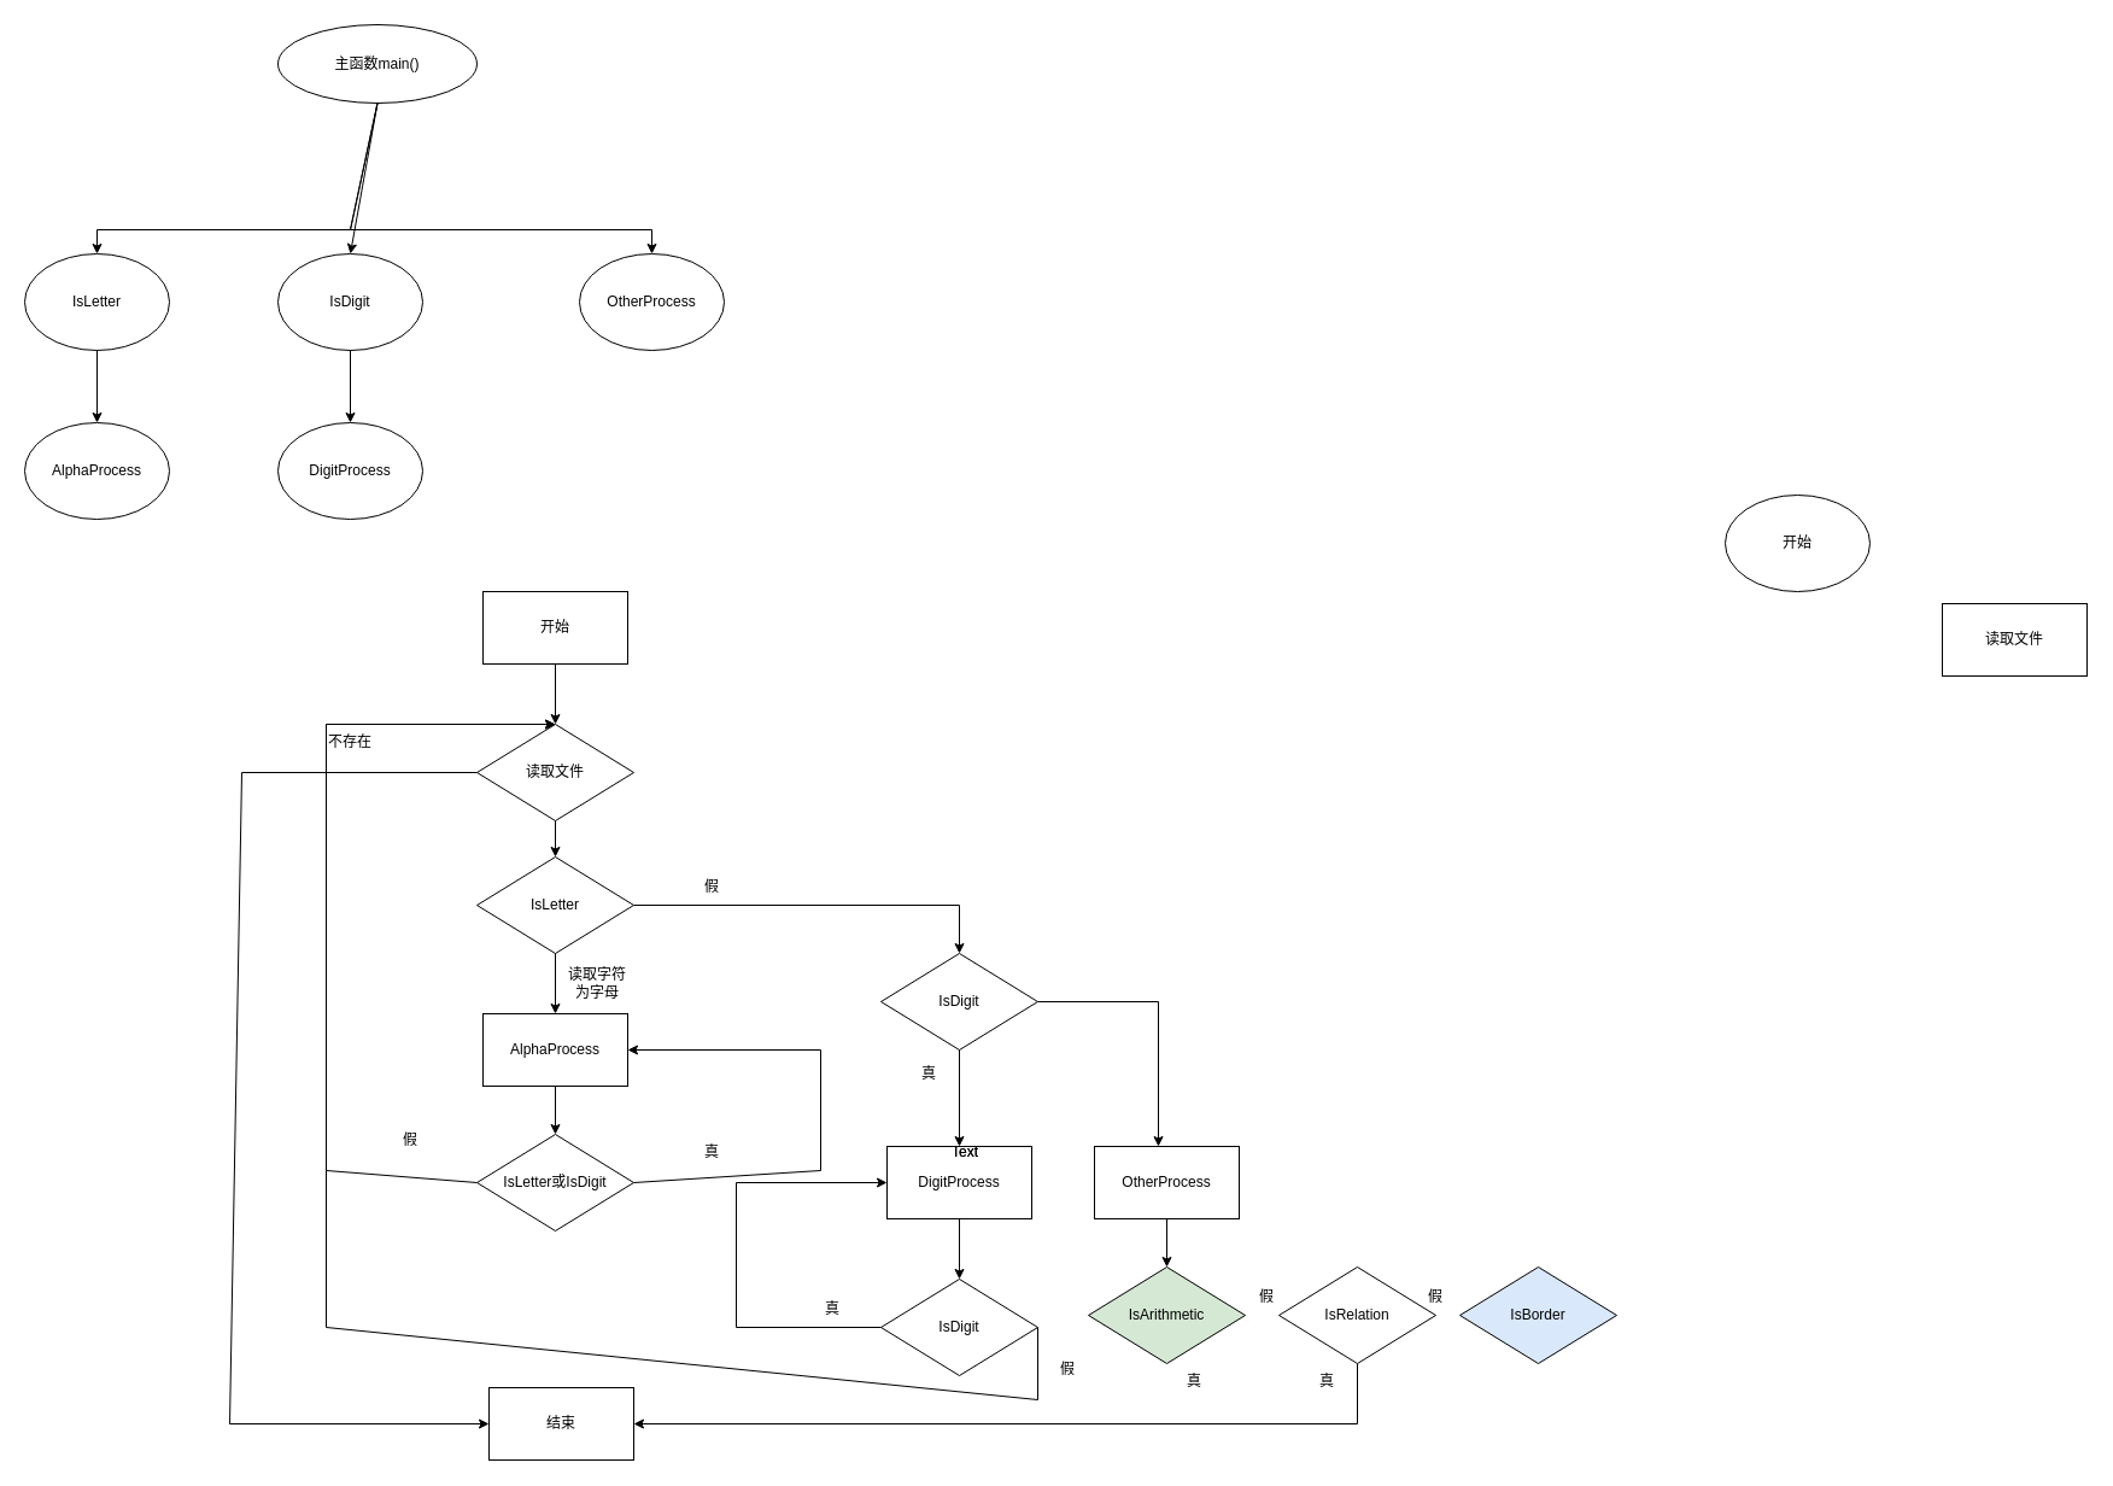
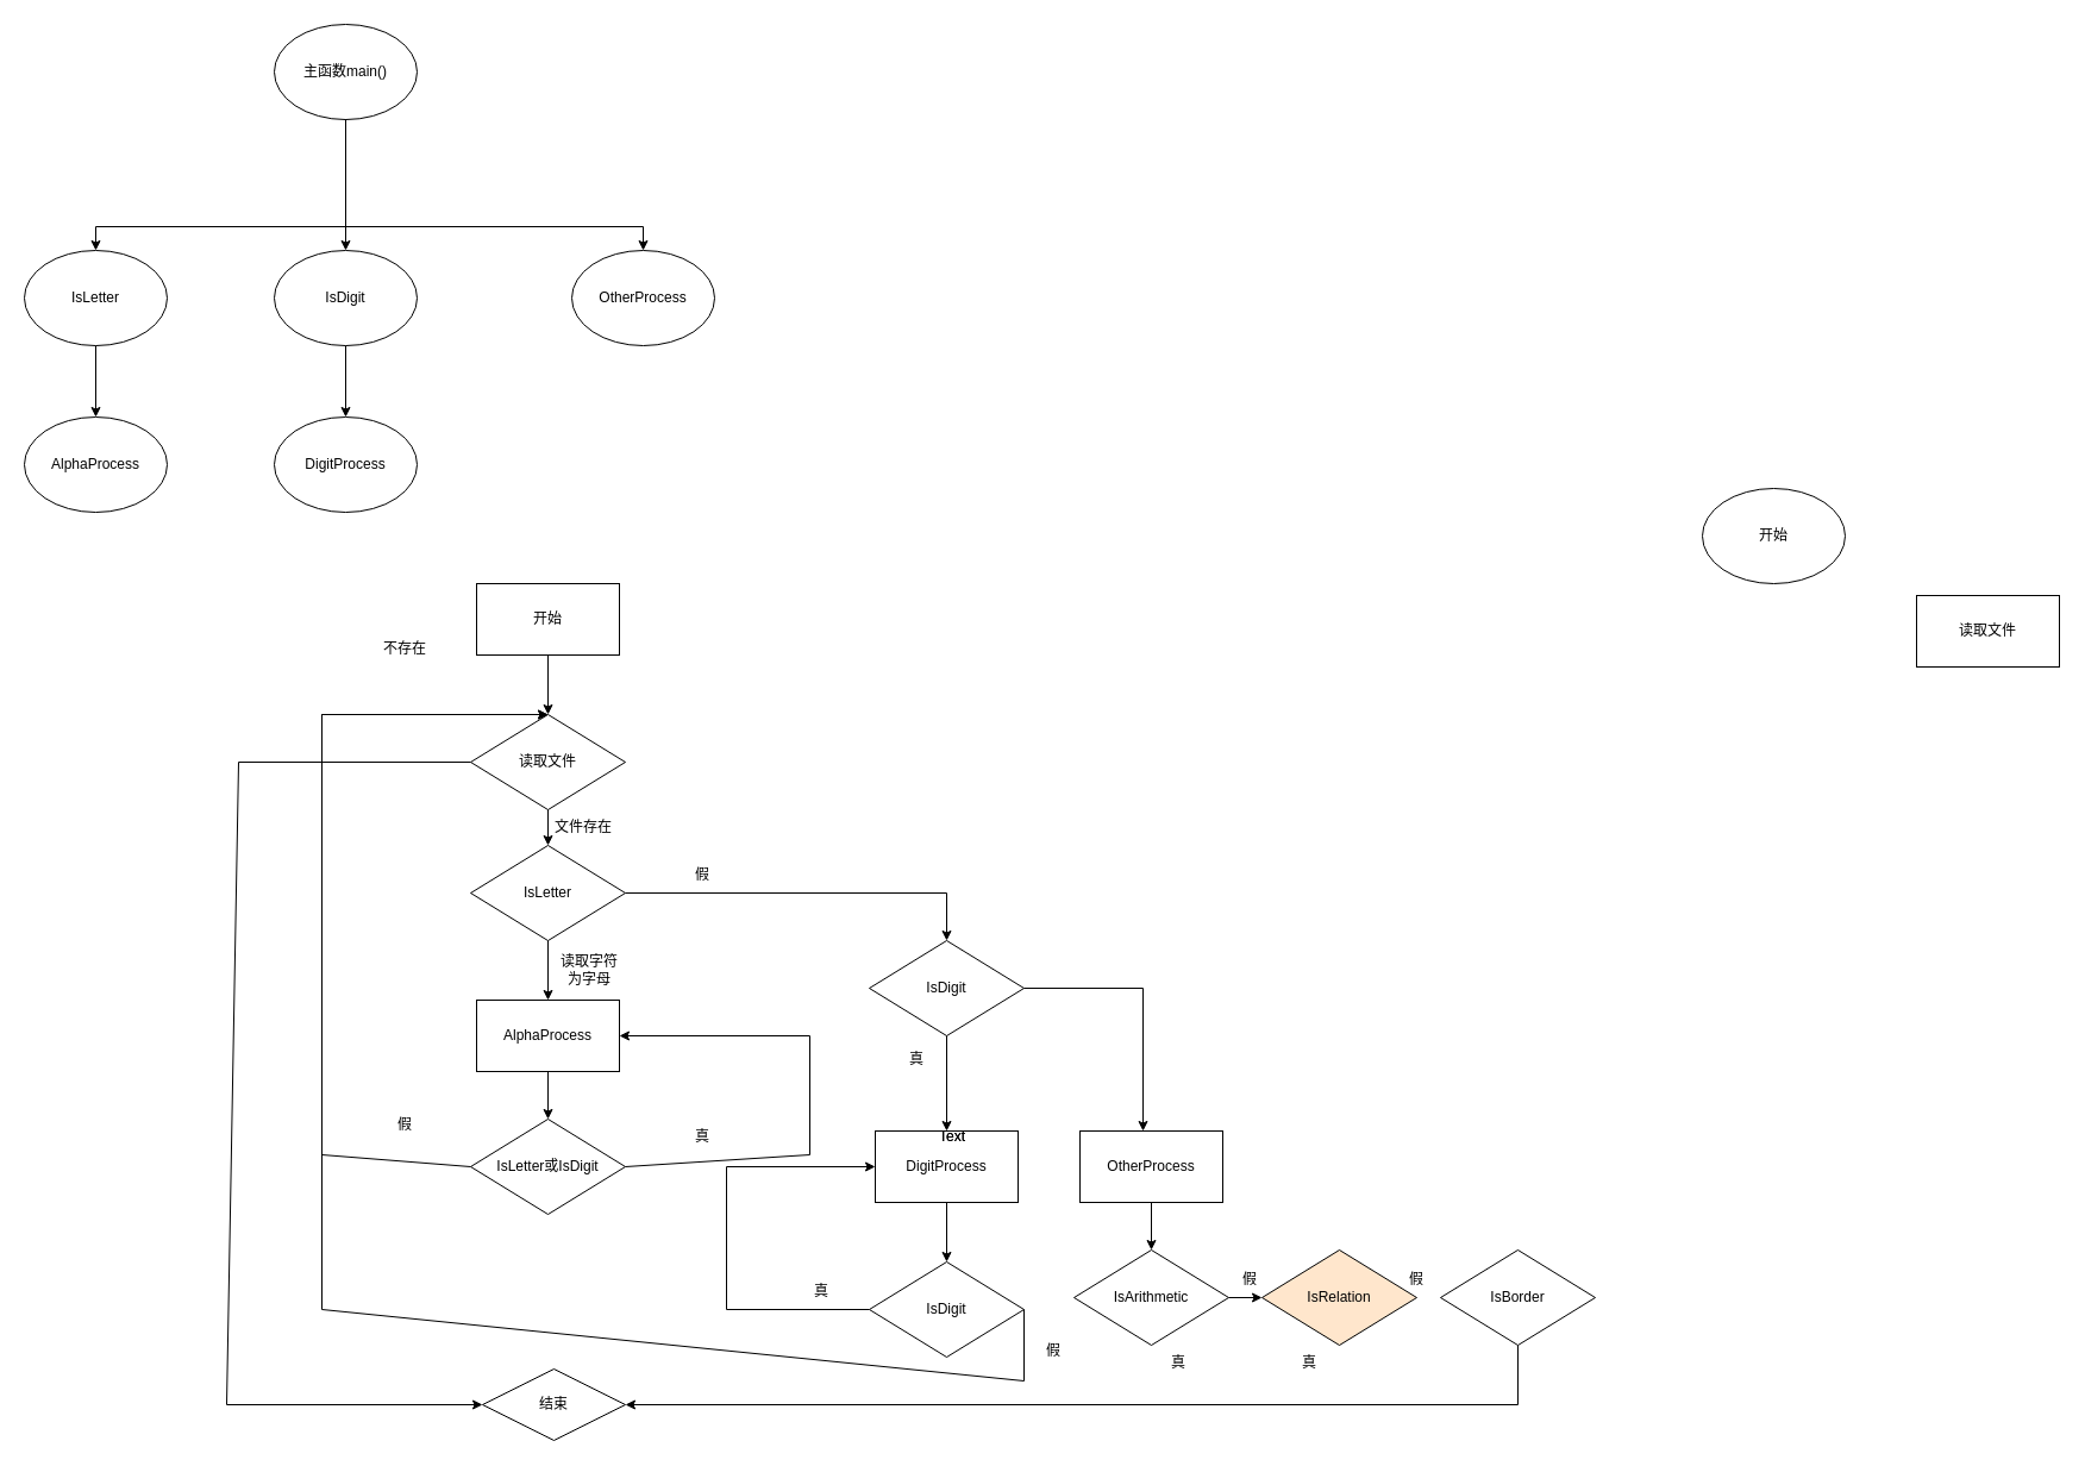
  <mxCell id="0" />
  <mxCell id="1" parent="0" />
- <mxCell id="2" value="主函数main()" style="ellipse;whiteSpace=wrap;html=1;" vertex="1" parent="1"><mxGeometry x="230" y="20" width="165" height="65" as="geometry" /></mxCell>
+ <mxCell id="2" value="主函数main()" style="ellipse;whiteSpace=wrap;html=1;" vertex="1" parent="1"><mxGeometry x="230" y="20" width="120" height="80" as="geometry" /></mxCell>
  <mxCell id="3" value="" style="endArrow=classic;html=1;rounded=0;exitX=0.5;exitY=1;exitDx=0;exitDy=0;entryX=0.5;entryY=0;entryDx=0;entryDy=0;" edge="1" parent="1" source="2" target="4"><mxGeometry width="50" height="50" relative="1" as="geometry"><mxPoint x="340" y="200" as="sourcePoint" /><mxPoint x="290" y="180" as="targetPoint" /></mxGeometry></mxCell>
  <mxCell id="4" value="IsDigit" style="ellipse;whiteSpace=wrap;html=1;" vertex="1" parent="1"><mxGeometry x="230" y="210" width="120" height="80" as="geometry" /></mxCell>
  <mxCell id="5" value="" style="endArrow=classic;html=1;rounded=0;exitX=0.5;exitY=1;exitDx=0;exitDy=0;" edge="1" parent="1" source="2"><mxGeometry width="50" height="50" relative="1" as="geometry"><mxPoint x="340" y="200" as="sourcePoint" /><mxPoint x="540" y="210" as="targetPoint" /><Array as="points"><mxPoint x="290" y="190" /><mxPoint x="540" y="190" /></Array></mxGeometry></mxCell>
  <mxCell id="6" value="OtherProcess" style="ellipse;whiteSpace=wrap;html=1;" vertex="1" parent="1"><mxGeometry x="480" y="210" width="120" height="80" as="geometry" /></mxCell>
  <mxCell id="7" value="" style="endArrow=classic;html=1;rounded=0;exitX=0.5;exitY=1;exitDx=0;exitDy=0;entryX=0.5;entryY=0;entryDx=0;entryDy=0;" edge="1" parent="1" source="2" target="8"><mxGeometry width="50" height="50" relative="1" as="geometry"><mxPoint x="340" y="200" as="sourcePoint" /><mxPoint x="70" y="190" as="targetPoint" /><Array as="points"><mxPoint x="290" y="190" /><mxPoint y="190" x="80" /></Array></mxGeometry></mxCell>
  <mxCell id="8" value="IsLetter" style="ellipse;whiteSpace=wrap;html=1;" vertex="1" parent="1"><mxGeometry x="20" y="210" width="120" height="80" as="geometry" /></mxCell>
  <mxCell id="9" value="" style="endArrow=classic;html=1;rounded=0;exitX=0.5;exitY=1;exitDx=0;exitDy=0;" edge="1" parent="1" source="8"><mxGeometry width="50" height="50" relative="1" as="geometry"><mxPoint x="340" y="200" as="sourcePoint" /><mxPoint y="350" as="targetPoint" x="80" /></mxGeometry></mxCell>
  <mxCell id="10" value="AlphaProcess" style="ellipse;whiteSpace=wrap;html=1;" vertex="1" parent="1"><mxGeometry x="20" y="350" width="120" height="80" as="geometry" /></mxCell>
  <mxCell id="11" value="" style="endArrow=classic;html=1;rounded=0;exitX=0.5;exitY=1;exitDx=0;exitDy=0;" edge="1" parent="1" source="4"><mxGeometry width="50" height="50" relative="1" as="geometry"><mxPoint x="340" y="200" as="sourcePoint" /><mxPoint x="290" y="350" as="targetPoint" /></mxGeometry></mxCell>
  <mxCell id="12" value="DigitProcess" style="ellipse;whiteSpace=wrap;html=1;" vertex="1" parent="1"><mxGeometry x="230" y="350" width="120" height="80" as="geometry" /></mxCell>
  <mxCell id="13" value="开始" style="ellipse;whiteSpace=wrap;html=1;" vertex="1" parent="1"><mxGeometry x="1430" y="410" width="120" height="80" as="geometry" /></mxCell>
  <mxCell id="14" value="" style="endArrow=classic;html=1;rounded=0;exitX=0.5;exitY=1;exitDx=0;exitDy=0;entryX=0.5;entryY=0;entryDx=0;entryDy=0;" edge="1" parent="1" source="19" target="17"><mxGeometry width="50" height="50" relative="1" as="geometry"><mxPoint x="550" y="770" as="sourcePoint" /><mxPoint x="460" y="640" as="targetPoint" /></mxGeometry></mxCell>
  <mxCell id="15" value="IsLetter" style="rhombus;whiteSpace=wrap;html=1;" vertex="1" parent="1"><mxGeometry x="395" y="710" width="130" height="80" as="geometry" /></mxCell>
  <mxCell id="16" value="读取文件" style="rounded=0;whiteSpace=wrap;html=1;" vertex="1" parent="1"><mxGeometry x="1610" y="500" width="120" height="60" as="geometry" /></mxCell>
  <mxCell id="17" value="读取文件" style="rhombus;whiteSpace=wrap;html=1;" vertex="1" parent="1"><mxGeometry x="395" y="600" width="130" height="80" as="geometry" /></mxCell>
  <mxCell id="18" value="" style="endArrow=classic;html=1;rounded=0;exitX=0.5;exitY=1;exitDx=0;exitDy=0;entryX=0.5;entryY=0;entryDx=0;entryDy=0;" edge="1" parent="1" source="17" target="15"><mxGeometry width="50" height="50" relative="1" as="geometry"><mxPoint x="540" y="770" as="sourcePoint" /><mxPoint x="590" y="720" as="targetPoint" /></mxGeometry></mxCell>
  <mxCell id="19" value="开始" style="rounded=0;whiteSpace=wrap;html=1;" vertex="1" parent="1"><mxGeometry x="400" y="490" width="120" height="60" as="geometry" /></mxCell>
  <mxCell id="20" value="假" style="text;html=1;strokeColor=none;fillColor=none;align=center;verticalAlign=middle;whiteSpace=wrap;rounded=0;" vertex="1" parent="1"><mxGeometry x="560" y="720" width="60" height="30" as="geometry" /></mxCell>
- <mxCell id="22" value="不存在" style="text;html=1;strokeColor=none;fillColor=none;align=center;verticalAlign=middle;whiteSpace=wrap;rounded=0;" vertex="1" parent="1"><mxGeometry x="260" y="600" width="60" height="30" as="geometry" /></mxCell>
+ <mxCell id="21" value="文件存在" style="text;html=1;strokeColor=none;fillColor=none;align=center;verticalAlign=middle;whiteSpace=wrap;rounded=0;" vertex="1" parent="1"><mxGeometry x="460" y="680" width="60" height="30" as="geometry" /></mxCell>
+ <mxCell id="22" value="不存在" style="text;html=1;strokeColor=none;fillColor=none;align=center;verticalAlign=middle;whiteSpace=wrap;rounded=0;" vertex="1" parent="1"><mxGeometry x="310" y="530" width="60" height="30" as="geometry" /></mxCell>
  <mxCell id="23" value="" style="endArrow=classic;html=1;rounded=0;exitX=0;exitY=0.5;exitDx=0;exitDy=0;entryX=0;entryY=0.5;entryDx=0;entryDy=0;" edge="1" parent="1" source="17" target="44"><mxGeometry width="50" height="50" relative="1" as="geometry"><mxPoint x="540" y="770" as="sourcePoint" /><mxPoint x="200" y="1170" as="targetPoint" /><Array as="points"><mxPoint x="200" y="640" /><mxPoint x="190" y="1180" /></Array></mxGeometry></mxCell>
  <mxCell id="24" value="" style="endArrow=classic;html=1;rounded=0;exitX=0.5;exitY=1;exitDx=0;exitDy=0;" edge="1" parent="1" source="15"><mxGeometry width="50" height="50" relative="1" as="geometry"><mxPoint x="590" y="880" as="sourcePoint" /><mxPoint x="460" y="840" as="targetPoint" /></mxGeometry></mxCell>
  <mxCell id="25" value="读取字符为字母" style="text;html=1;strokeColor=none;fillColor=none;align=center;verticalAlign=middle;whiteSpace=wrap;rounded=0;" vertex="1" parent="1"><mxGeometry x="465" y="800" width="60" height="30" as="geometry" /></mxCell>
  <mxCell id="26" value="AlphaProcess" style="rounded=0;whiteSpace=wrap;html=1;" vertex="1" parent="1"><mxGeometry x="400" y="840" width="120" height="60" as="geometry" /></mxCell>
  <mxCell id="27" value="IsLetter或IsDigit" style="rhombus;whiteSpace=wrap;html=1;" vertex="1" parent="1"><mxGeometry x="395" y="940" width="130" height="80" as="geometry" /></mxCell>
  <mxCell id="28" value="" style="endArrow=classic;html=1;rounded=0;exitX=0.5;exitY=1;exitDx=0;exitDy=0;entryX=0.5;entryY=0;entryDx=0;entryDy=0;" edge="1" parent="1" source="26" target="27"><mxGeometry width="50" height="50" relative="1" as="geometry"><mxPoint x="590" y="970" as="sourcePoint" /><mxPoint x="640" y="920" as="targetPoint" /></mxGeometry></mxCell>
  <mxCell id="29" value="" style="endArrow=classic;html=1;rounded=0;exitX=1;exitY=0.5;exitDx=0;exitDy=0;entryX=1;entryY=0.5;entryDx=0;entryDy=0;" edge="1" parent="1" source="27" target="26"><mxGeometry width="50" height="50" relative="1" as="geometry"><mxPoint x="590" y="970" as="sourcePoint" /><mxPoint x="640" y="920" as="targetPoint" /><Array as="points"><mxPoint x="680" y="970" /><mxPoint x="680" y="870" /></Array></mxGeometry></mxCell>
  <mxCell id="30" value="真" style="text;html=1;strokeColor=none;fillColor=none;align=center;verticalAlign=middle;whiteSpace=wrap;rounded=0;" vertex="1" parent="1"><mxGeometry x="560" y="940" width="60" height="30" as="geometry" /></mxCell>
  <mxCell id="31" value="" style="endArrow=classic;html=1;rounded=0;exitX=1;exitY=0.5;exitDx=0;exitDy=0;entryX=0.5;entryY=0;entryDx=0;entryDy=0;" edge="1" parent="1" source="15" target="32"><mxGeometry width="50" height="50" relative="1" as="geometry"><mxPoint x="740" y="900" as="sourcePoint" /><mxPoint x="800" y="1000" as="targetPoint" /><Array as="points"><mxPoint x="795" y="750" /></Array></mxGeometry></mxCell>
  <mxCell id="32" value="IsDigit" style="rhombus;whiteSpace=wrap;html=1;" vertex="1" parent="1"><mxGeometry x="730" y="790" width="130" height="80" as="geometry" /></mxCell>
  <mxCell id="33" value="" style="endArrow=classic;html=1;rounded=0;exitX=0.5;exitY=1;exitDx=0;exitDy=0;entryX=0.5;entryY=0;entryDx=0;entryDy=0;" edge="1" parent="1" source="32" target="35"><mxGeometry width="50" height="50" relative="1" as="geometry"><mxPoint x="740" y="820" as="sourcePoint" /><mxPoint x="795" y="950" as="targetPoint" /></mxGeometry></mxCell>
  <mxCell id="34" value="真" style="text;html=1;strokeColor=none;fillColor=none;align=center;verticalAlign=middle;whiteSpace=wrap;rounded=0;" vertex="1" parent="1"><mxGeometry x="740" y="875" width="60" height="30" as="geometry" /></mxCell>
  <mxCell id="35" value="DigitProcess" style="rounded=0;whiteSpace=wrap;html=1;" vertex="1" parent="1"><mxGeometry x="735" y="950" width="120" height="60" as="geometry" /></mxCell>
  <mxCell id="36" value="" style="endArrow=classic;html=1;rounded=0;exitX=1;exitY=0.5;exitDx=0;exitDy=0;" edge="1" parent="1" source="32"><mxGeometry width="50" height="50" relative="1" as="geometry"><mxPoint x="780" y="1040" as="sourcePoint" /><mxPoint x="960" y="950" as="targetPoint" /><Array as="points"><mxPoint x="960" y="830" /></Array></mxGeometry></mxCell>
  <mxCell id="37" value="OtherProcess" style="rounded=0;whiteSpace=wrap;html=1;" vertex="1" parent="1"><mxGeometry x="907" y="950" width="120" height="60" as="geometry" /></mxCell>
  <mxCell id="38" value="IsDigit" style="rhombus;whiteSpace=wrap;html=1;" vertex="1" parent="1"><mxGeometry x="730" y="1060" width="130" height="80" as="geometry" /></mxCell>
- <mxCell id="39" value="IsArithmetic" style="rhombus;whiteSpace=wrap;html=1;fillColor=#d5e8d4;" vertex="1" parent="1"><mxGeometry x="902" y="1050" width="130" height="80" as="geometry" /></mxCell>
+ <mxCell id="39" value="IsArithmetic" style="rhombus;whiteSpace=wrap;html=1;" vertex="1" parent="1"><mxGeometry x="902" y="1050" width="130" height="80" as="geometry" /></mxCell>
  <mxCell id="40" value="" style="endArrow=classic;html=1;rounded=0;exitX=0.5;exitY=1;exitDx=0;exitDy=0;entryX=0.5;entryY=0;entryDx=0;entryDy=0;" edge="1" parent="1" source="35" target="38"><mxGeometry width="50" height="50" relative="1" as="geometry"><mxPoint x="780" y="1170" as="sourcePoint" /><mxPoint x="830" y="1120" as="targetPoint" /></mxGeometry></mxCell>
  <mxCell id="41" value="" style="endArrow=classic;html=1;rounded=0;exitX=0;exitY=0.5;exitDx=0;exitDy=0;entryX=0;entryY=0.5;entryDx=0;entryDy=0;" edge="1" parent="1" source="38" target="35"><mxGeometry width="50" height="50" relative="1" as="geometry"><mxPoint x="780" y="1120" as="sourcePoint" /><mxPoint x="830" y="1070" as="targetPoint" /><Array as="points"><mxPoint x="610" y="1100" /><mxPoint x="610" y="980" /></Array></mxGeometry></mxCell>
  <mxCell id="42" value="" style="endArrow=classic;html=1;rounded=0;exitX=0.5;exitY=1;exitDx=0;exitDy=0;entryX=0.5;entryY=0;entryDx=0;entryDy=0;" edge="1" parent="1" source="37" target="39"><mxGeometry width="50" height="50" relative="1" as="geometry"><mxPoint x="780" y="1120" as="sourcePoint" /><mxPoint x="830" y="1070" as="targetPoint" /></mxGeometry></mxCell>
  <mxCell id="43" value="真" style="text;html=1;strokeColor=none;fillColor=none;align=center;verticalAlign=middle;whiteSpace=wrap;rounded=0;" vertex="1" parent="1"><mxGeometry x="960" y="1130" width="60" height="30" as="geometry" /></mxCell>
- <mxCell id="44" value="结束" style="rounded=0;whiteSpace=wrap;html=1;" vertex="1" parent="1"><mxGeometry x="405" y="1150" width="120" height="60" as="geometry" /></mxCell>
- <mxCell id="45" value="IsRelation" style="rhombus;whiteSpace=wrap;html=1;" vertex="1" parent="1"><mxGeometry x="1060" y="1050" width="130" height="80" as="geometry" /></mxCell>
+ <mxCell id="44" value="结束" style="rhombus;whiteSpace=wrap;html=1;" vertex="1" parent="1"><mxGeometry x="405" y="1150" width="120" height="60" as="geometry" /></mxCell>
+ <mxCell id="45" value="IsRelation" style="rhombus;whiteSpace=wrap;html=1;fillColor=#ffe6cc;" vertex="1" parent="1"><mxGeometry x="1060" y="1050" width="130" height="80" as="geometry" /></mxCell>
+ <mxCell id="46" value="" style="endArrow=classic;html=1;rounded=0;exitX=1;exitY=0.5;exitDx=0;exitDy=0;entryX=0;entryY=0.5;entryDx=0;entryDy=0;" edge="1" parent="1" source="39" target="45"><mxGeometry width="50" height="50" relative="1" as="geometry"><mxPoint x="780" y="1120" as="sourcePoint" /><mxPoint x="830" y="1070" as="targetPoint" /></mxGeometry></mxCell>
  <mxCell id="47" value="假" style="text;html=1;strokeColor=none;fillColor=none;align=center;verticalAlign=middle;whiteSpace=wrap;rounded=0;" vertex="1" parent="1"><mxGeometry x="1020" y="1060" width="60" height="30" as="geometry" /></mxCell>
- <mxCell id="48" value="" style="endArrow=classic;html=1;rounded=0;exitX=0.5;exitY=1;exitDx=0;exitDy=0;entryX=1;entryY=0.5;entryDx=0;entryDy=0;" edge="1" parent="1" source="45" target="44"><mxGeometry width="50" height="50" relative="1" as="geometry"><mxPoint x="780" y="1120" as="sourcePoint" /><mxPoint x="1125" y="1180" as="targetPoint" /><Array as="points"><mxPoint x="1125" y="1180" /></Array></mxGeometry></mxCell>
  <mxCell id="49" value="真" style="text;html=1;strokeColor=none;fillColor=none;align=center;verticalAlign=middle;whiteSpace=wrap;rounded=0;" vertex="1" parent="1"><mxGeometry x="1070" y="1130" width="60" height="30" as="geometry" /></mxCell>
- <mxCell id="50" value="IsBorder" style="rhombus;whiteSpace=wrap;html=1;fillColor=#dae8fc;" vertex="1" parent="1"><mxGeometry x="1210" y="1050" width="130" height="80" as="geometry" /></mxCell>
+ <mxCell id="50" value="IsBorder" style="rhombus;whiteSpace=wrap;html=1;" vertex="1" parent="1"><mxGeometry x="1210" y="1050" width="130" height="80" as="geometry" /></mxCell>
  <mxCell id="51" value="假" style="text;html=1;strokeColor=none;fillColor=none;align=center;verticalAlign=middle;whiteSpace=wrap;rounded=0;" vertex="1" parent="1"><mxGeometry x="1160" y="1060" width="60" height="30" as="geometry" /></mxCell>
+ <mxCell id="52" value="" style="endArrow=classic;html=1;rounded=0;exitX=0.5;exitY=1;exitDx=0;exitDy=0;entryX=1;entryY=0.5;entryDx=0;entryDy=0;" edge="1" parent="1" source="50" target="44"><mxGeometry width="50" height="50" relative="1" as="geometry"><mxPoint x="780" y="1120" as="sourcePoint" /><mxPoint x="830" y="1070" as="targetPoint" /><Array as="points"><mxPoint x="1275" y="1180" /></Array></mxGeometry></mxCell>
  <mxCell id="53" value="" style="endArrow=classic;html=1;rounded=0;exitX=0;exitY=0.5;exitDx=0;exitDy=0;entryX=0.5;entryY=0;entryDx=0;entryDy=0;" edge="1" parent="1" source="27" target="17"><mxGeometry width="50" height="50" relative="1" as="geometry"><mxPoint x="780" y="980" as="sourcePoint" /><mxPoint x="270" y="970" as="targetPoint" /><Array as="points"><mxPoint x="270" y="970" /><mxPoint x="270" y="600" /></Array></mxGeometry></mxCell>
  <mxCell id="54" value="Text" style="text;html=1;strokeColor=none;fillColor=none;align=center;verticalAlign=middle;whiteSpace=wrap;rounded=0;" vertex="1" parent="1"><mxGeometry x="770" y="940" width="60" height="30" as="geometry" /></mxCell>
  <mxCell id="55" value="假" style="text;html=1;strokeColor=none;fillColor=none;align=center;verticalAlign=middle;whiteSpace=wrap;rounded=0;" vertex="1" parent="1"><mxGeometry x="310" y="930" width="60" height="30" as="geometry" /></mxCell>
  <mxCell id="56" value="" style="endArrow=classic;html=1;rounded=0;exitX=1;exitY=0.5;exitDx=0;exitDy=0;entryX=0.5;entryY=0;entryDx=0;entryDy=0;" edge="1" parent="1" source="38" target="17"><mxGeometry width="50" height="50" relative="1" as="geometry"><mxPoint x="780" y="980" as="sourcePoint" /><mxPoint x="830" y="930" as="targetPoint" /><Array as="points"><mxPoint x="860" y="1160" /><mxPoint x="270" y="1100" /><mxPoint x="270" y="600" /></Array></mxGeometry></mxCell>
  <mxCell id="57" value="Text" style="text;html=1;strokeColor=none;fillColor=none;align=center;verticalAlign=middle;whiteSpace=wrap;rounded=0;" vertex="1" parent="1"><mxGeometry x="770" y="940" width="60" height="30" as="geometry" /></mxCell>
  <mxCell id="58" value="假" style="text;html=1;strokeColor=none;fillColor=none;align=center;verticalAlign=middle;whiteSpace=wrap;rounded=0;" vertex="1" parent="1"><mxGeometry x="855" y="1120" width="60" height="30" as="geometry" /></mxCell>
  <mxCell id="59" value="真" style="text;html=1;strokeColor=none;fillColor=none;align=center;verticalAlign=middle;whiteSpace=wrap;rounded=0;" vertex="1" parent="1"><mxGeometry x="660" y="1070" width="60" height="30" as="geometry" /></mxCell>
